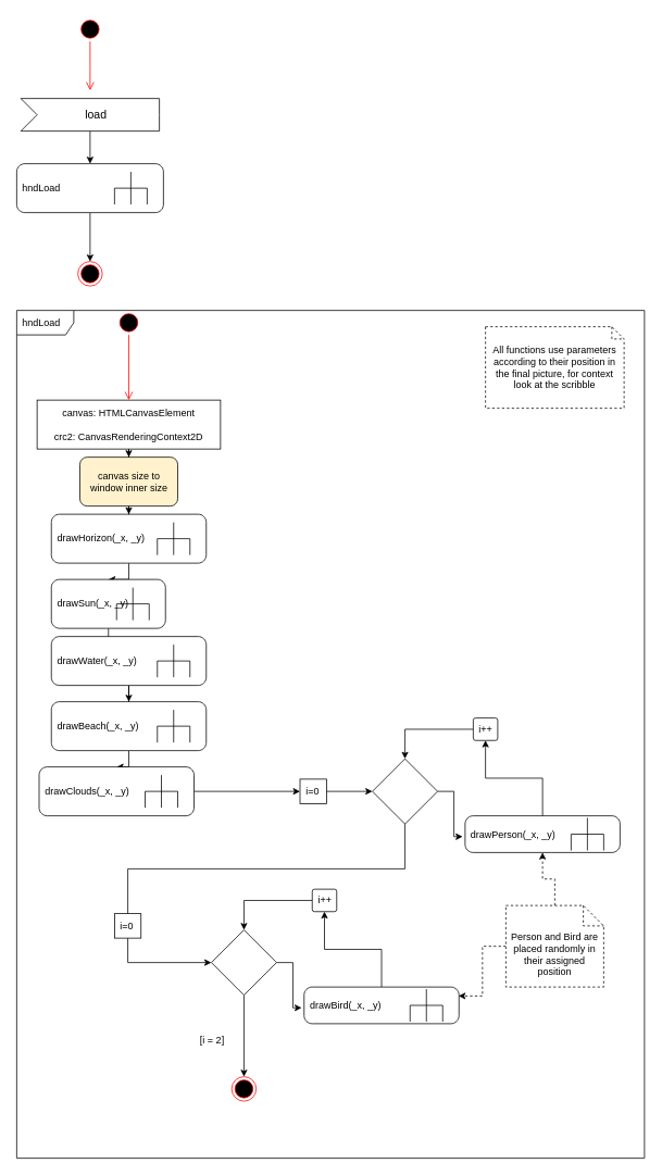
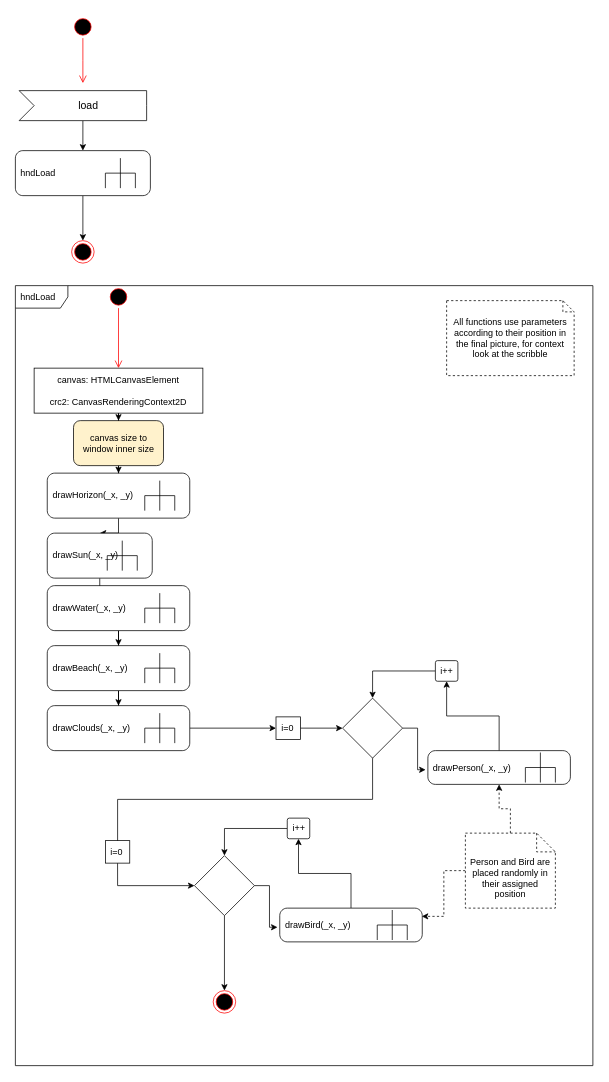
  <mxCell id="0" />
  <mxCell id="1" parent="0" />
  <mxCell id="2" value="" style="ellipse;html=1;shape=startState;fillColor=#000000;strokeColor=#ff0000;" vertex="1" parent="1"><mxGeometry x="95" width="30" height="30" as="geometry" y="20" /></mxCell>
  <mxCell id="3" value="" style="edgeStyle=orthogonalEdgeStyle;html=1;verticalAlign=bottom;endArrow=open;endSize=8;strokeColor=#ff0000;rounded=0;" edge="1" source="2" parent="1"><mxGeometry relative="1" as="geometry"><mxPoint x="110" y="110" as="targetPoint" /></mxGeometry></mxCell>
  <mxCell id="4" value="" style="edgeStyle=orthogonalEdgeStyle;rounded=0;orthogonalLoop=1;jettySize=auto;html=1;entryX=0.5;entryY=0;entryDx=0;entryDy=0;entryPerimeter=0;" edge="1" parent="1" source="5" target="7"><mxGeometry relative="1" as="geometry"><mxPoint x="105" y="230" as="targetPoint" /></mxGeometry></mxCell>
  <mxCell id="5" value="load" style="html=1;shape=mxgraph.infographic.ribbonSimple;notch1=20;notch2=0;align=center;verticalAlign=middle;fontSize=14;fontStyle=0;fillColor=#FFFFFF;flipH=0;spacingRight=0;spacingLeft=14;" vertex="1" parent="1"><mxGeometry x="25" y="120" width="170" height="40" as="geometry" /></mxCell>
  <mxCell id="6" style="edgeStyle=orthogonalEdgeStyle;rounded=0;orthogonalLoop=1;jettySize=auto;html=1;entryX=0.5;entryY=0;entryDx=0;entryDy=0;" edge="1" parent="1" source="7" target="9"><mxGeometry relative="1" as="geometry" /></mxCell>
  <mxCell id="7" value="hndLoad" style="shape=mxgraph.uml25.behaviorAction;html=1;rounded=1;absoluteArcSize=1;arcSize=10;align=left;spacingLeft=5;" vertex="1" parent="1"><mxGeometry x="20" y="200" width="180" height="60" as="geometry" /></mxCell>
  <mxCell id="8" value="hndLoad" style="shape=umlFrame;whiteSpace=wrap;html=1;width=70;height=30;boundedLbl=1;verticalAlign=middle;align=left;spacingLeft=5;rounded=1;" vertex="1" parent="1"><mxGeometry x="20" y="380" width="770" height="1040" as="geometry" /></mxCell>
  <mxCell id="9" value="" style="ellipse;html=1;shape=endState;fillColor=#000000;strokeColor=#ff0000;rounded=1;" vertex="1" parent="1"><mxGeometry x="95" y="320" width="30" height="30" as="geometry" /></mxCell>
  <mxCell id="10" value="" style="edgeStyle=orthogonalEdgeStyle;rounded=0;orthogonalLoop=1;jettySize=auto;html=1;" edge="1" parent="1" source="11" target="15"><mxGeometry relative="1" as="geometry" /></mxCell>
  <mxCell id="11" value="canvas: HTMLCanvasElement&lt;br&gt;&lt;br&gt;crc2: CanvasRenderingContext2D" style="rounded=0;whiteSpace=wrap;html=1;" vertex="1" parent="1"><mxGeometry x="45" y="490" width="225" height="60" as="geometry" /></mxCell>
  <mxCell id="12" value="" style="ellipse;html=1;shape=startState;fillColor=#000000;strokeColor=#ff0000;rounded=1;" vertex="1" parent="1"><mxGeometry x="142.5" y="380" width="30" height="30" as="geometry" /></mxCell>
  <mxCell id="13" value="" style="edgeStyle=orthogonalEdgeStyle;html=1;verticalAlign=bottom;endArrow=open;endSize=8;strokeColor=#ff0000;rounded=0;entryX=0.5;entryY=0;entryDx=0;entryDy=0;" edge="1" source="12" parent="1" target="11"><mxGeometry relative="1" as="geometry"><mxPoint x="157.5" y="470" as="targetPoint" /></mxGeometry></mxCell>
  <mxCell id="14" style="edgeStyle=orthogonalEdgeStyle;rounded=0;orthogonalLoop=1;jettySize=auto;html=1;exitX=0.5;exitY=1;exitDx=0;exitDy=0;" edge="1" parent="1" source="15" target="17"><mxGeometry relative="1" as="geometry" /></mxCell>
  <mxCell id="15" value="canvas size to window inner size" style="whiteSpace=wrap;html=1;rounded=1;fillColor=#fff2cc;" vertex="1" parent="1"><mxGeometry x="97.5" y="560" width="120" height="60" as="geometry" /></mxCell>
  <mxCell id="16" style="edgeStyle=orthogonalEdgeStyle;rounded=0;orthogonalLoop=1;jettySize=auto;html=1;" edge="1" parent="1" source="17" target="19"><mxGeometry relative="1" as="geometry" /></mxCell>
  <mxCell id="17" value="drawHorizon(_x, _y)" style="shape=mxgraph.uml25.behaviorAction;html=1;rounded=1;absoluteArcSize=1;arcSize=10;align=left;spacingLeft=5;" vertex="1" parent="1"><mxGeometry x="62.5" y="630" width="190" height="60" as="geometry" /></mxCell>
  <mxCell id="18" style="edgeStyle=orthogonalEdgeStyle;rounded=0;orthogonalLoop=1;jettySize=auto;html=1;" edge="1" parent="1" source="19" target="21"><mxGeometry relative="1" as="geometry" /></mxCell>
  <mxCell id="19" value="drawSun(_x, _y)" style="shape=mxgraph.uml25.behaviorAction;html=1;rounded=1;absoluteArcSize=1;arcSize=10;align=left;spacingLeft=5;" vertex="1" parent="1"><mxGeometry x="62.5" y="710" width="140" height="60" as="geometry" /></mxCell>
  <mxCell id="20" style="edgeStyle=orthogonalEdgeStyle;rounded=0;orthogonalLoop=1;jettySize=auto;html=1;" edge="1" parent="1" source="21" target="23"><mxGeometry relative="1" as="geometry" /></mxCell>
  <mxCell id="21" value="drawWater(_x, _y)" style="shape=mxgraph.uml25.behaviorAction;html=1;rounded=1;absoluteArcSize=1;arcSize=10;align=left;spacingLeft=5;" vertex="1" parent="1"><mxGeometry x="62.5" y="780" width="190" height="60" as="geometry" /></mxCell>
  <mxCell id="22" style="edgeStyle=orthogonalEdgeStyle;rounded=0;orthogonalLoop=1;jettySize=auto;html=1;" edge="1" parent="1" source="23" target="25"><mxGeometry relative="1" as="geometry" /></mxCell>
  <mxCell id="23" value="drawBeach(_x, _y)" style="shape=mxgraph.uml25.behaviorAction;html=1;rounded=1;absoluteArcSize=1;arcSize=10;align=left;spacingLeft=5;" vertex="1" parent="1"><mxGeometry x="62.5" y="860" width="190" height="60" as="geometry" /></mxCell>
  <mxCell id="24" value="" style="edgeStyle=orthogonalEdgeStyle;rounded=0;orthogonalLoop=1;jettySize=auto;html=1;" edge="1" parent="1" source="25" target="30"><mxGeometry relative="1" as="geometry" /></mxCell>
- <mxCell id="25" value="drawClouds(_x, _y)" style="shape=mxgraph.uml25.behaviorAction;html=1;rounded=1;absoluteArcSize=1;arcSize=10;align=left;spacingLeft=5;" vertex="1" parent="1"><mxGeometry x="47.5" y="940" width="190" height="60" as="geometry" /></mxCell>
+ <mxCell id="25" value="drawClouds(_x, _y)" style="shape=mxgraph.uml25.behaviorAction;html=1;rounded=1;absoluteArcSize=1;arcSize=10;align=left;spacingLeft=5;" vertex="1" parent="1"><mxGeometry x="62.5" y="940" width="190" height="60" as="geometry" /></mxCell>
  <mxCell id="26" value="" style="edgeStyle=orthogonalEdgeStyle;rounded=0;orthogonalLoop=1;jettySize=auto;html=1;" edge="1" parent="1" source="27" target="35"><mxGeometry relative="1" as="geometry" /></mxCell>
  <mxCell id="27" value="drawPerson(_x, _y)" style="shape=mxgraph.uml25.behaviorAction;html=1;rounded=1;absoluteArcSize=1;arcSize=10;align=left;spacingLeft=5;" vertex="1" parent="1"><mxGeometry x="570" y="1000" width="190" height="45" as="geometry" /></mxCell>
  <mxCell id="28" value="All functions use parameters according to their position in the final picture, for context look at the scribble" style="shape=note2;boundedLbl=1;whiteSpace=wrap;html=1;size=15;verticalAlign=top;align=center;rounded=1;dashed=1;" vertex="1" parent="1"><mxGeometry x="595" y="400" width="170" height="100" as="geometry" /></mxCell>
  <mxCell id="29" value="" style="edgeStyle=orthogonalEdgeStyle;rounded=0;orthogonalLoop=1;jettySize=auto;html=1;" edge="1" parent="1" source="30" target="33"><mxGeometry relative="1" as="geometry" /></mxCell>
  <mxCell id="30" value="i=0" style="whiteSpace=wrap;html=1;align=left;rounded=0;arcSize=10;spacingLeft=5;" vertex="1" parent="1"><mxGeometry x="367.5" y="955" width="32.5" height="30" as="geometry" /></mxCell>
  <mxCell id="31" style="edgeStyle=orthogonalEdgeStyle;rounded=0;orthogonalLoop=1;jettySize=auto;html=1;exitX=1;exitY=0.5;exitDx=0;exitDy=0;entryX=-0.016;entryY=0.567;entryDx=0;entryDy=0;entryPerimeter=0;" edge="1" parent="1" source="33" target="27"><mxGeometry relative="1" as="geometry" /></mxCell>
  <mxCell id="32" style="edgeStyle=orthogonalEdgeStyle;rounded=0;orthogonalLoop=1;jettySize=auto;html=1;exitX=0.5;exitY=1;exitDx=0;exitDy=0;startArrow=none;" edge="1" parent="1" source="36" target="42"><mxGeometry relative="1" as="geometry"><mxPoint x="157.5" y="1170" as="targetPoint" /></mxGeometry></mxCell>
  <mxCell id="33" value="" style="rhombus;whiteSpace=wrap;html=1;align=left;rounded=0;arcSize=10;spacingLeft=5;" vertex="1" parent="1"><mxGeometry x="456.25" y="930" width="80" height="80" as="geometry" /></mxCell>
  <mxCell id="34" style="edgeStyle=orthogonalEdgeStyle;rounded=0;orthogonalLoop=1;jettySize=auto;html=1;entryX=0.5;entryY=0;entryDx=0;entryDy=0;" edge="1" parent="1" source="35" target="33"><mxGeometry relative="1" as="geometry" /></mxCell>
  <mxCell id="35" value="i++" style="whiteSpace=wrap;html=1;align=left;rounded=1;arcSize=10;spacingLeft=5;" vertex="1" parent="1"><mxGeometry x="580" y="880" width="30" height="27.5" as="geometry" /></mxCell>
  <mxCell id="36" value="i=0" style="whiteSpace=wrap;html=1;align=left;rounded=0;arcSize=10;spacingLeft=5;" vertex="1" parent="1"><mxGeometry x="140" y="1120" width="32.5" height="30" as="geometry" /></mxCell>
  <mxCell id="37" value="" style="edgeStyle=orthogonalEdgeStyle;rounded=0;orthogonalLoop=1;jettySize=auto;html=1;exitX=0.5;exitY=1;exitDx=0;exitDy=0;endArrow=none;" edge="1" parent="1" source="33" target="36"><mxGeometry relative="1" as="geometry"><mxPoint x="496.25" y="1010" as="sourcePoint" /><mxPoint x="157.5" y="1170" as="targetPoint" /></mxGeometry></mxCell>
  <mxCell id="38" value="" style="edgeStyle=orthogonalEdgeStyle;rounded=0;orthogonalLoop=1;jettySize=auto;html=1;" edge="1" parent="1" source="39" target="45"><mxGeometry relative="1" as="geometry" /></mxCell>
  <mxCell id="39" value="drawBird(_x, _y)" style="shape=mxgraph.uml25.behaviorAction;html=1;rounded=1;absoluteArcSize=1;arcSize=10;align=left;spacingLeft=5;" vertex="1" parent="1"><mxGeometry x="372.5" y="1210" width="190" height="45" as="geometry" /></mxCell>
  <mxCell id="40" style="edgeStyle=orthogonalEdgeStyle;rounded=0;orthogonalLoop=1;jettySize=auto;html=1;exitX=1;exitY=0.5;exitDx=0;exitDy=0;entryX=-0.016;entryY=0.567;entryDx=0;entryDy=0;entryPerimeter=0;" edge="1" parent="1" source="42" target="39"><mxGeometry relative="1" as="geometry" /></mxCell>
  <mxCell id="41" style="edgeStyle=orthogonalEdgeStyle;rounded=0;orthogonalLoop=1;jettySize=auto;html=1;exitX=0.5;exitY=1;exitDx=0;exitDy=0;entryX=0.5;entryY=0;entryDx=0;entryDy=0;" edge="1" parent="1" source="42" target="46"><mxGeometry relative="1" as="geometry" /></mxCell>
  <mxCell id="42" value="" style="rhombus;whiteSpace=wrap;html=1;align=left;rounded=0;arcSize=10;spacingLeft=5;" vertex="1" parent="1"><mxGeometry x="258.75" y="1140" width="80" height="80" as="geometry" /></mxCell>
- <mxCell id="43" value="[i = 2]" style="text;html=1;strokeColor=none;fillColor=none;align=center;verticalAlign=middle;whiteSpace=wrap;rounded=0;dashed=1;" vertex="1" parent="1"><mxGeometry x="230" y="1261" width="60" height="30" as="geometry" /></mxCell>
  <mxCell id="44" style="edgeStyle=orthogonalEdgeStyle;rounded=0;orthogonalLoop=1;jettySize=auto;html=1;entryX=0.5;entryY=0;entryDx=0;entryDy=0;" edge="1" parent="1" source="45" target="42"><mxGeometry relative="1" as="geometry" /></mxCell>
  <mxCell id="45" value="i++" style="whiteSpace=wrap;html=1;align=left;rounded=1;arcSize=10;spacingLeft=5;" vertex="1" parent="1"><mxGeometry x="382.5" y="1090" width="30" height="27.5" as="geometry" /></mxCell>
  <mxCell id="46" value="" style="ellipse;html=1;shape=endState;fillColor=#000000;strokeColor=#ff0000;rounded=0;" vertex="1" parent="1"><mxGeometry x="283.75" y="1320" width="30" height="30" as="geometry" /></mxCell>
  <mxCell id="47" style="edgeStyle=orthogonalEdgeStyle;rounded=0;orthogonalLoop=1;jettySize=auto;html=1;exitX=0.5;exitY=0;exitDx=0;exitDy=0;exitPerimeter=0;dashed=1;" edge="1" parent="1" source="49" target="27"><mxGeometry relative="1" as="geometry" /></mxCell>
  <mxCell id="48" style="edgeStyle=orthogonalEdgeStyle;rounded=0;orthogonalLoop=1;jettySize=auto;html=1;entryX=0.997;entryY=0.244;entryDx=0;entryDy=0;entryPerimeter=0;dashed=1;" edge="1" parent="1" source="49" target="39"><mxGeometry relative="1" as="geometry" /></mxCell>
  <mxCell id="49" value="Person and Bird are placed randomly in their assigned position" style="shape=note2;boundedLbl=1;whiteSpace=wrap;html=1;size=25;verticalAlign=top;align=center;rounded=0;dashed=1;" vertex="1" parent="1"><mxGeometry x="620" y="1110" width="120" height="100" as="geometry" /></mxCell>
